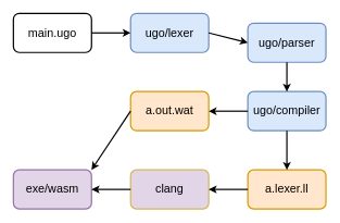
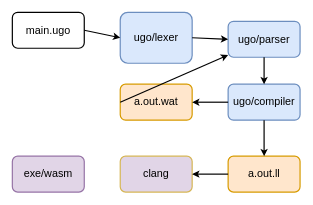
  <mxCell id="0" />
  <mxCell id="1" parent="0" />
  <mxCell id="2" value="&lt;span style=&quot;font-size: 18px&quot;&gt;ugo/compiler&lt;/span&gt;" style="rounded=1;whiteSpace=wrap;html=1;strokeWidth=2;fillColor=#dae8fc;strokeColor=#6c8ebf;" parent="1" vertex="1"><mxGeometry x="380" y="140" width="120" height="60" as="geometry" /></mxCell>
  <mxCell id="3" value="&lt;font style=&quot;font-size: 18px&quot;&gt;main.ugo&lt;/font&gt;" style="rounded=1;whiteSpace=wrap;html=1;strokeWidth=2;" parent="1" vertex="1"><mxGeometry x="20" y="20" width="120" height="60" as="geometry" /></mxCell>
- <mxCell id="4" value="&lt;font style=&quot;font-size: 18px&quot;&gt;ugo/lexer&lt;/font&gt;" style="rounded=1;whiteSpace=wrap;html=1;strokeWidth=2;fillColor=#dae8fc;strokeColor=#6c8ebf;" parent="1" vertex="1"><mxGeometry x="200" y="20" width="120" height="60" as="geometry" /></mxCell>
+ <mxCell id="4" value="&lt;font style=&quot;font-size: 18px&quot;&gt;ugo/lexer&lt;/font&gt;" style="rounded=1;whiteSpace=wrap;html=1;strokeWidth=2;fillColor=#dae8fc;strokeColor=#6c8ebf;" parent="1" vertex="1"><mxGeometry x="200" y="20" width="120" height="85" as="geometry" /></mxCell>
  <mxCell id="5" value="&lt;font style=&quot;font-size: 18px&quot;&gt;ugo/parser&lt;/font&gt;" style="rounded=1;whiteSpace=wrap;html=1;strokeWidth=2;fillColor=#dae8fc;strokeColor=#6c8ebf;" parent="1" vertex="1"><mxGeometry x="380" y="35" width="120" height="60" as="geometry" /></mxCell>
- <mxCell id="6" value="&lt;font style=&quot;font-size: 18px&quot;&gt;a.lexer.ll&lt;/font&gt;" style="rounded=1;whiteSpace=wrap;html=1;strokeWidth=2;fillColor=#ffe6cc;strokeColor=#d79b00;" parent="1" vertex="1"><mxGeometry x="380" y="260" width="120" height="60" as="geometry" /></mxCell>
+ <mxCell id="6" value="&lt;font style=&quot;font-size: 18px&quot;&gt;a.out.ll&lt;/font&gt;" style="rounded=1;whiteSpace=wrap;html=1;strokeWidth=2;fillColor=#ffe6cc;strokeColor=#d79b00;" parent="1" vertex="1"><mxGeometry x="380" y="260" width="120" height="60" as="geometry" /></mxCell>
  <mxCell id="7" value="&lt;font style=&quot;font-size: 18px&quot;&gt;clang&lt;/font&gt;" style="rounded=1;whiteSpace=wrap;html=1;strokeWidth=2;fillColor=#e1d5e7;strokeColor=#d6b656;" parent="1" vertex="1"><mxGeometry x="200" y="260" width="120" height="60" as="geometry" /></mxCell>
  <mxCell id="8" value="" style="endArrow=classic;html=1;rounded=0;fontSize=18;strokeWidth=2;exitX=1;exitY=0.5;exitDx=0;exitDy=0;entryX=0;entryY=0.5;entryDx=0;entryDy=0;" parent="1" source="3" target="4" edge="1"><mxGeometry width="50" height="50" relative="1" as="geometry"><mxPoint x="290" y="300" as="sourcePoint" /><mxPoint x="340" y="250" as="targetPoint" /></mxGeometry></mxCell>
  <mxCell id="9" value="" style="endArrow=classic;html=1;rounded=0;fontSize=18;strokeWidth=2;exitX=1;exitY=0.5;exitDx=0;exitDy=0;entryX=0;entryY=0.5;entryDx=0;entryDy=0;" parent="1" source="4" target="5" edge="1"><mxGeometry width="50" height="50" relative="1" as="geometry"><mxPoint x="150" y="60" as="sourcePoint" /><mxPoint x="210" y="60" as="targetPoint" /></mxGeometry></mxCell>
  <mxCell id="10" value="" style="endArrow=classic;html=1;rounded=0;fontSize=18;strokeWidth=2;entryX=0.5;entryY=0;entryDx=0;entryDy=0;exitX=0.5;exitY=1;exitDx=0;exitDy=0;" parent="1" source="2" target="6" edge="1"><mxGeometry width="50" height="50" relative="1" as="geometry"><mxPoint x="480" y="220" as="sourcePoint" /><mxPoint x="440" y="260" as="targetPoint" /></mxGeometry></mxCell>
  <mxCell id="11" value="" style="endArrow=classic;html=1;rounded=0;fontSize=18;strokeWidth=2;exitX=0;exitY=0.5;exitDx=0;exitDy=0;entryX=1;entryY=0.5;entryDx=0;entryDy=0;" parent="1" source="6" target="7" edge="1"><mxGeometry width="50" height="50" relative="1" as="geometry"><mxPoint x="380" y="290" as="sourcePoint" /><mxPoint x="320" y="290" as="targetPoint" /></mxGeometry></mxCell>
  <mxCell id="12" value="" style="endArrow=classic;html=1;rounded=0;fontSize=18;strokeWidth=2;entryX=0.5;entryY=0;entryDx=0;entryDy=0;exitX=0.5;exitY=1;exitDx=0;exitDy=0;" parent="1" source="5" target="2" edge="1"><mxGeometry width="50" height="50" relative="1" as="geometry"><mxPoint x="450" y="210" as="sourcePoint" /><mxPoint x="450" y="260" as="targetPoint" /></mxGeometry></mxCell>
  <mxCell id="13" value="&lt;font style=&quot;font-size: 18px&quot;&gt;exe/wasm&lt;/font&gt;" style="rounded=1;whiteSpace=wrap;html=1;strokeWidth=2;fillColor=#e1d5e7;strokeColor=#9673a6;" vertex="1" parent="1"><mxGeometry x="20" y="260" width="120" height="60" as="geometry" /></mxCell>
- <mxCell id="14" value="" style="endArrow=classic;html=1;rounded=0;fontSize=18;strokeWidth=2;exitX=0;exitY=0.5;exitDx=0;exitDy=0;entryX=1;entryY=0.5;entryDx=0;entryDy=0;" edge="1" parent="1" source="7" target="13"><mxGeometry width="50" height="50" relative="1" as="geometry"><mxPoint x="390" y="300" as="sourcePoint" /><mxPoint x="324" y="300" as="targetPoint" /></mxGeometry></mxCell>
  <mxCell id="15" value="&lt;font style=&quot;font-size: 18px&quot;&gt;a.out.wat&lt;/font&gt;" style="rounded=1;whiteSpace=wrap;html=1;strokeWidth=2;fillColor=#ffe6cc;strokeColor=#d79b00;" vertex="1" parent="1"><mxGeometry x="200" y="140" width="120" height="60" as="geometry" /></mxCell>
  <mxCell id="16" value="" style="endArrow=classic;html=1;rounded=0;fontSize=18;strokeWidth=2;exitX=0;exitY=0.5;exitDx=0;exitDy=0;entryX=1;entryY=0.5;entryDx=0;entryDy=0;" edge="1" parent="1" source="2" target="15"><mxGeometry width="50" height="50" relative="1" as="geometry"><mxPoint x="390" y="300" as="sourcePoint" /><mxPoint x="330" y="300" as="targetPoint" /></mxGeometry></mxCell>
- <mxCell id="17" value="" style="endArrow=classic;html=1;rounded=0;fontSize=18;strokeWidth=2;exitX=0;exitY=0.5;exitDx=0;exitDy=0;entryX=1;entryY=0;entryDx=0;entryDy=0;" edge="1" parent="1" source="15" target="13"><mxGeometry width="50" height="50" relative="1" as="geometry"><mxPoint x="400" y="310" as="sourcePoint" /><mxPoint x="340" y="310" as="targetPoint" /></mxGeometry></mxCell>
+ <mxCell id="17" value="" style="endArrow=classic;html=1;rounded=0;fontSize=18;strokeWidth=2;exitX=0;exitY=0.5;exitDx=0;exitDy=0;" edge="1" parent="1" source="15" target="5"><mxGeometry width="50" height="50" relative="1" as="geometry"><mxPoint x="400" y="310" as="sourcePoint" /><mxPoint x="340" y="310" as="targetPoint" /></mxGeometry></mxCell>
